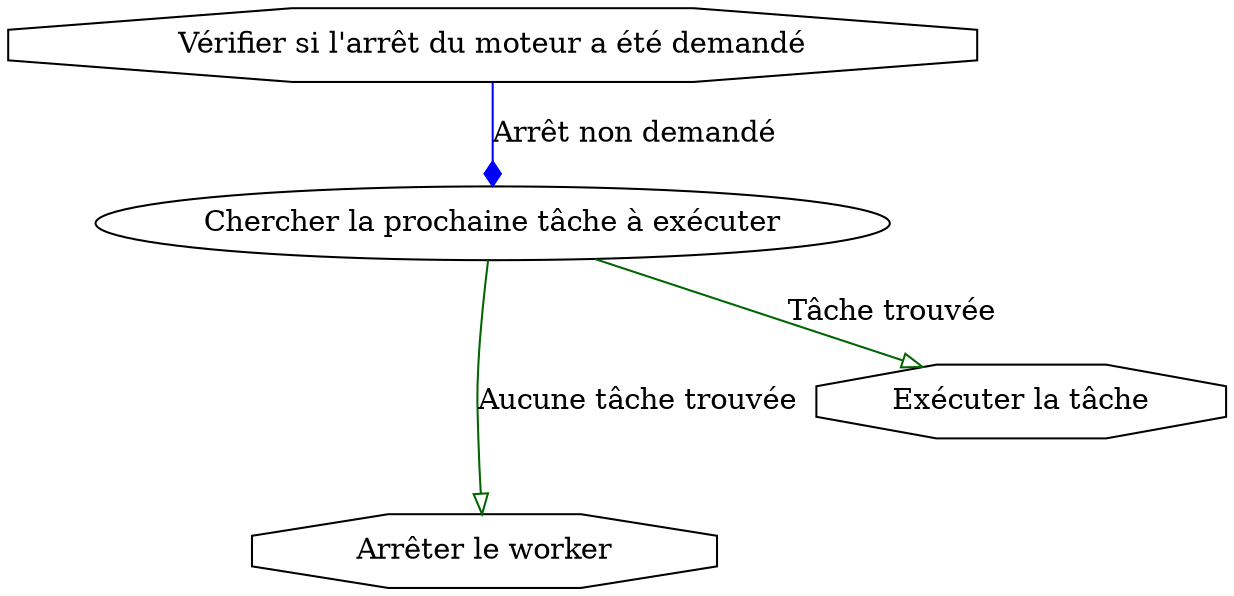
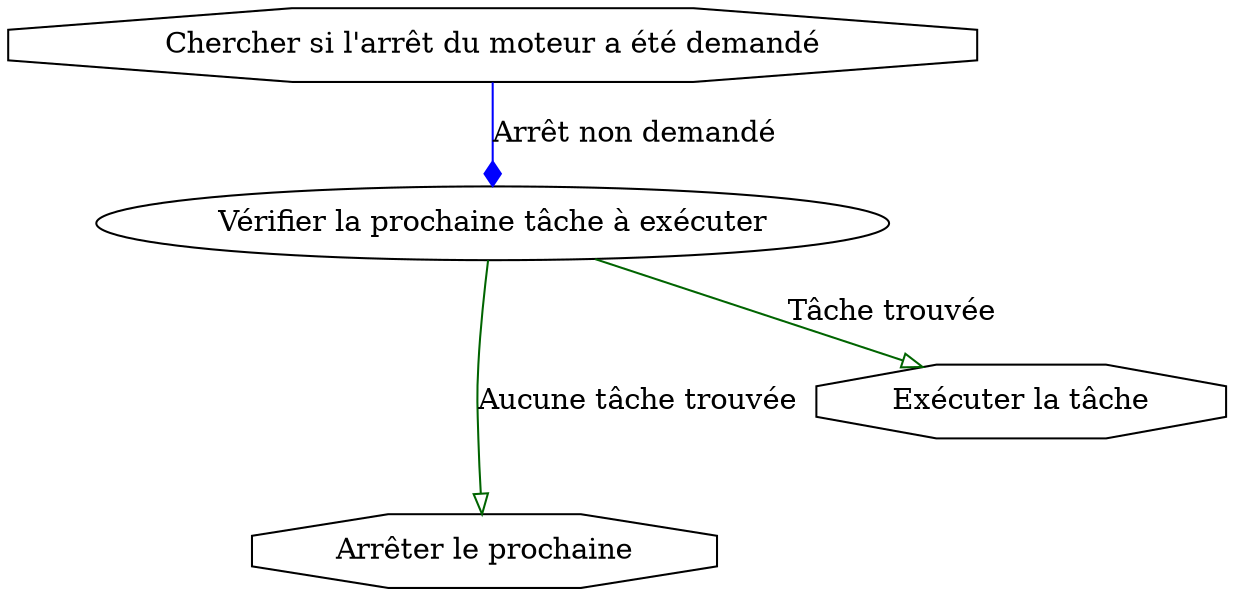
  digraph {
    node [shape=octagon]
    edge [arrowhead=onormal color=darkgreen]
-   n1 [label="Vérifier si l'arrêt du moteur a été demandé"]
-   n2 [label="Chercher la prochaine tâche à exécuter" shape=ellipse]
-   n3 [label="Arrêter le worker"]
+   n1 [label="Chercher si l'arrêt du moteur a été demandé"]
+   n2 [label="Vérifier la prochaine tâche à exécuter" shape=ellipse]
+   n3 [label="Arrêter le prochaine"]
    n4 [label="Exécuter la tâche"]
    n1 -> n2 [arrowhead=diamond color=blue label="Arrêt non demandé"]
    n2 -> n3 [label="Aucune tâche trouvée"]
    n2 -> n4 [label="Tâche trouvée"]
    n4 -> n3 [style=invis arrowhead="" color=""]
  }
